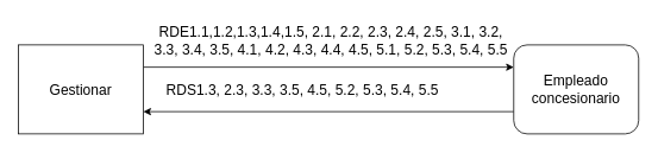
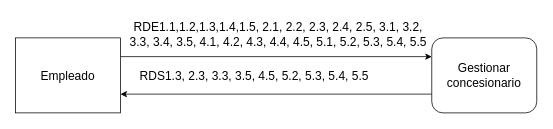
  <mxCell id="0" />
  <mxCell id="1" parent="0" />
  <mxCell id="2" style="edgeStyle=orthogonalEdgeStyle;rounded=0;orthogonalLoop=1;jettySize=auto;html=1;exitX=1;exitY=0.25;exitDx=0;exitDy=0;entryX=0;entryY=0.25;entryDx=0;entryDy=0;fontSize=16;" parent="1" source="3" target="5" edge="1"><mxGeometry relative="1" as="geometry" /></mxCell>
- <mxCell id="3" value="&lt;font style=&quot;font-size: 16px;&quot;&gt;Gestionar&lt;/font&gt;" style="rounded=0;whiteSpace=wrap;html=1;" parent="1" vertex="1"><mxGeometry x="20" y="50" width="140" height="100" as="geometry" /></mxCell>
+ <mxCell id="3" value="&lt;font style=&quot;font-size: 16px;&quot;&gt;Empleado&lt;/font&gt;" style="rounded=0;whiteSpace=wrap;html=1;" parent="1" vertex="1"><mxGeometry x="20" y="50" width="140" height="100" as="geometry" /></mxCell>
  <mxCell id="4" style="edgeStyle=orthogonalEdgeStyle;rounded=0;orthogonalLoop=1;jettySize=auto;html=1;exitX=0;exitY=0.75;exitDx=0;exitDy=0;entryX=1;entryY=0.75;entryDx=0;entryDy=0;fontSize=16;" parent="1" source="5" target="3" edge="1"><mxGeometry relative="1" as="geometry" /></mxCell>
- <mxCell id="5" value="&lt;font style=&quot;font-size: 16px;&quot;&gt;Empleado concesionario&lt;/font&gt;" style="rounded=1;whiteSpace=wrap;html=1;" parent="1" vertex="1"><mxGeometry x="575" y="50" width="140" height="100" as="geometry" /></mxCell>
+ <mxCell id="5" value="&lt;font style=&quot;font-size: 16px;&quot;&gt;Gestionar concesionario&lt;/font&gt;" style="rounded=1;whiteSpace=wrap;html=1;" parent="1" vertex="1"><mxGeometry x="575" y="50" width="140" height="100" as="geometry" /></mxCell>
  <mxCell id="6" value="&lt;div&gt;RDE1.1,1.2,1.3,1.4,1.5, 2.1, 2.2, 2.3, 2.4, 2.5, 3.1, 3.2,&lt;/div&gt;&lt;div&gt;3.3, 3.4, 3.5, 4.1, 4.2, 4.3, 4.4, 4.5, 5.1, 5.2, 5.3, 5.4, 5.5&lt;/div&gt;" style="text;html=1;align=center;verticalAlign=middle;resizable=0;points=[];autosize=1;strokeColor=none;fillColor=none;fontSize=16;" parent="1" vertex="1"><mxGeometry x="160" y="20" width="420" height="50" as="geometry" /></mxCell>
  <mxCell id="7" value="RDS1.3, 2.3, 3.3, 3.5, 4.5, 5.2, 5.3, 5.4, 5.5" style="text;html=1;align=center;verticalAlign=middle;resizable=0;points=[];autosize=1;strokeColor=none;fillColor=none;fontSize=16;" parent="1" vertex="1"><mxGeometry x="172.5" y="85" width="330" height="30" as="geometry" /></mxCell>
